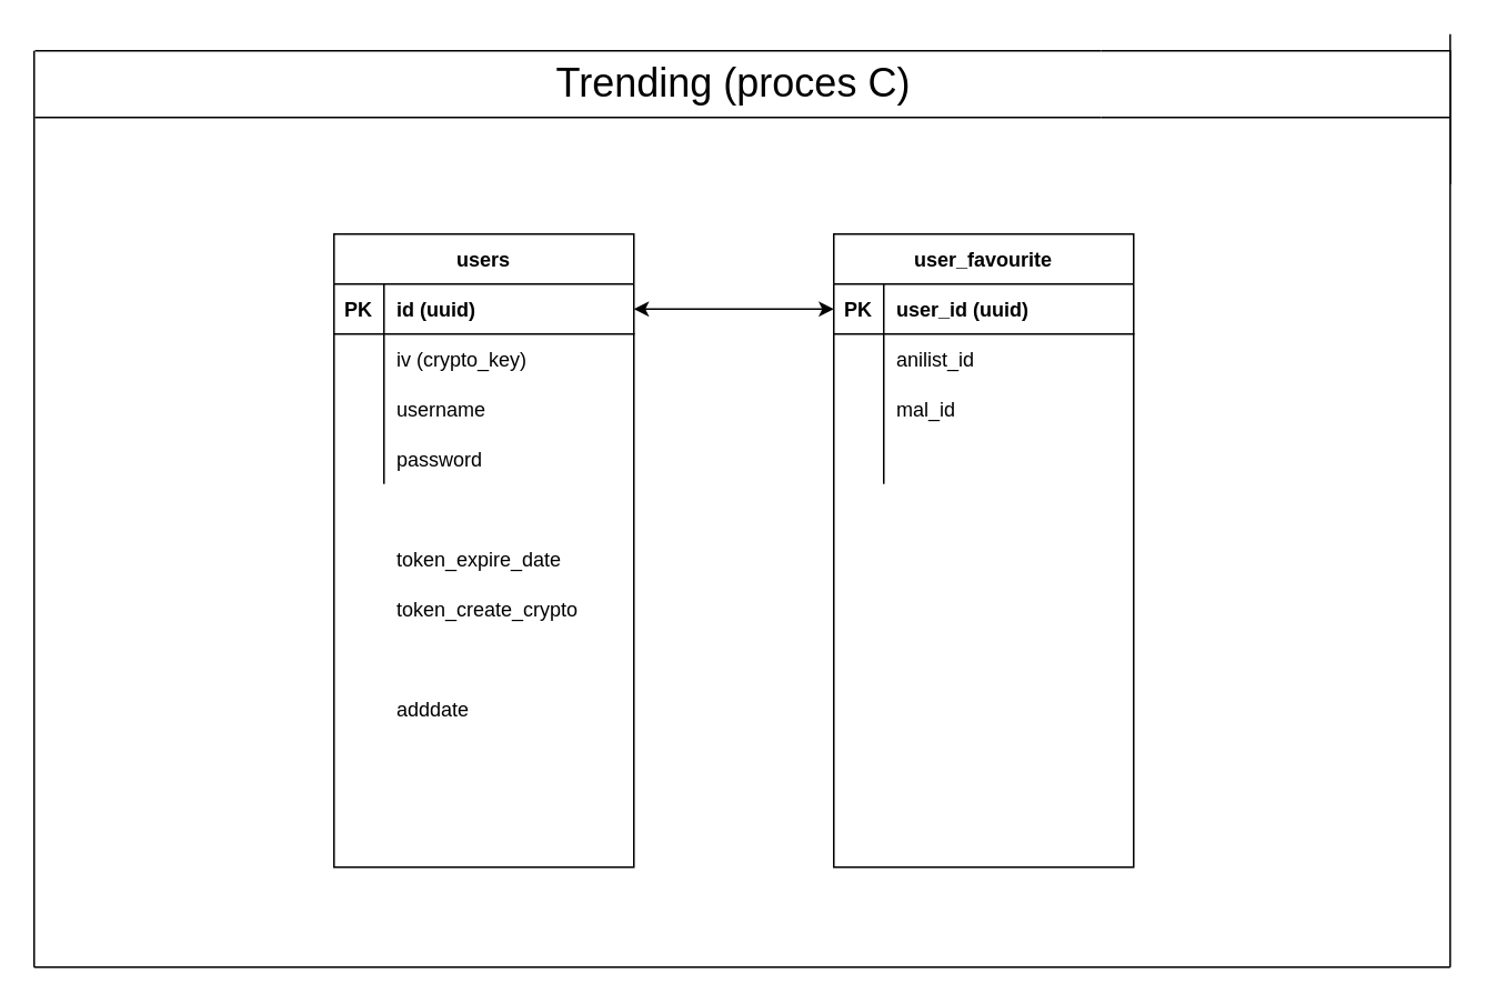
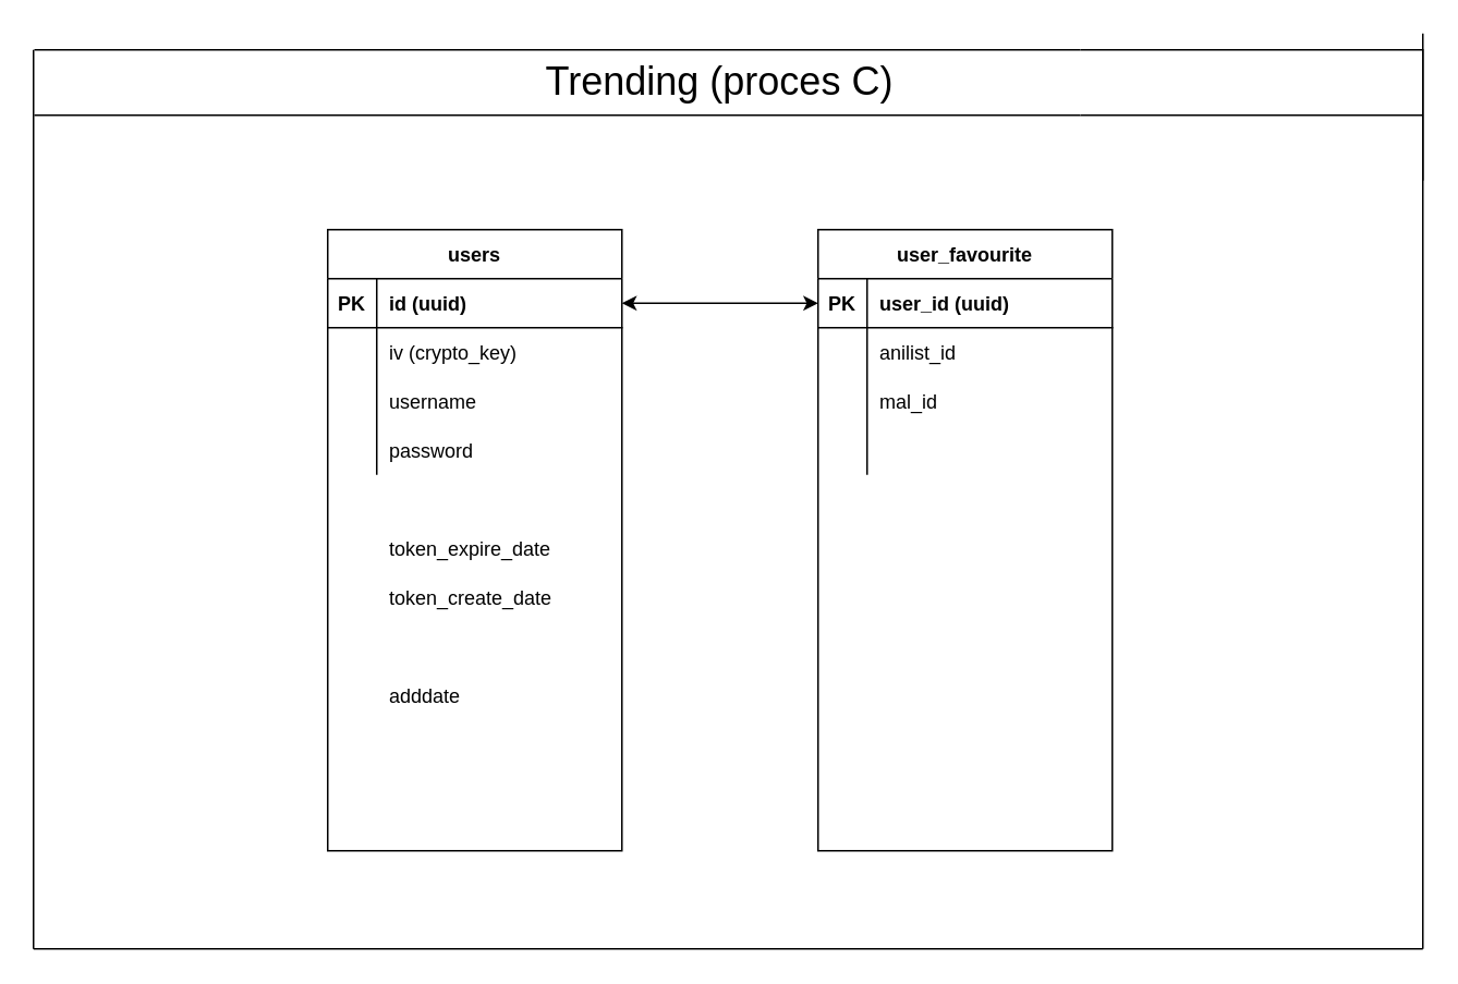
  <mxCell id="0" />
  <mxCell id="1" parent="0" />
  <mxCell id="2" value="&lt;font style=&quot;font-size: 24px&quot;&gt;Trending (proces C)&lt;/font&gt;" style="text;html=1;strokeColor=none;fillColor=none;align=center;verticalAlign=middle;whiteSpace=wrap;rounded=0;" vertex="1" parent="1"><mxGeometry x="330" y="30" width="220" height="40" as="geometry" /></mxCell>
  <mxCell id="3" value="" style="endArrow=none;html=1;" edge="1" parent="1"><mxGeometry width="50" height="50" relative="1" as="geometry"><mxPoint x="20" y="580" as="sourcePoint" /><mxPoint x="20" y="30" as="targetPoint" /></mxGeometry></mxCell>
  <mxCell id="4" value="" style="endArrow=none;html=1;" edge="1" parent="1"><mxGeometry width="50" height="50" relative="1" as="geometry"><mxPoint x="660.5" y="30" as="sourcePoint" /><mxPoint x="20.5" y="30" as="targetPoint" /></mxGeometry></mxCell>
  <mxCell id="5" value="" style="endArrow=none;html=1;" edge="1" parent="1"><mxGeometry width="50" height="50" relative="1" as="geometry"><mxPoint x="20.5" y="70" as="sourcePoint" /><mxPoint x="660.5" y="70" as="targetPoint" /></mxGeometry></mxCell>
  <mxCell id="6" value="" style="endArrow=none;html=1;" edge="1" parent="1"><mxGeometry width="50" height="50" relative="1" as="geometry"><mxPoint x="20" y="580" as="sourcePoint" /><mxPoint x="870" y="580" as="targetPoint" /></mxGeometry></mxCell>
  <mxCell id="7" value="" style="endArrow=none;html=1;rounded=0;" edge="1" parent="1"><mxGeometry width="50" height="50" relative="1" as="geometry"><mxPoint x="870" y="400" as="sourcePoint" /><mxPoint x="870" y="20" as="targetPoint" /><Array as="points"><mxPoint x="870" y="580" /><mxPoint x="870" y="400" /></Array></mxGeometry></mxCell>
  <mxCell id="8" value="" style="endArrow=none;html=1;rounded=0;" edge="1" parent="1"><mxGeometry width="50" height="50" relative="1" as="geometry"><mxPoint x="870" y="110" as="sourcePoint" /><mxPoint x="660.5" y="30" as="targetPoint" /><Array as="points"><mxPoint x="870" y="30" /></Array></mxGeometry></mxCell>
  <mxCell id="9" value="" style="endArrow=none;html=1;" edge="1" parent="1"><mxGeometry width="50" height="50" relative="1" as="geometry"><mxPoint x="660.5" y="70" as="sourcePoint" /><mxPoint x="870" y="70" as="targetPoint" /></mxGeometry></mxCell>
  <mxCell id="10" value="" style="group" vertex="1" connectable="0" parent="1"><mxGeometry x="200" y="140" width="180" height="380" as="geometry" /></mxCell>
  <mxCell id="11" value="users" style="shape=table;startSize=30;container=1;collapsible=1;childLayout=tableLayout;fixedRows=1;rowLines=0;fontStyle=1;align=center;resizeLast=1;" vertex="1" parent="10"><mxGeometry width="180" height="380" as="geometry" /></mxCell>
  <mxCell id="12" value="" style="shape=partialRectangle;collapsible=0;dropTarget=0;pointerEvents=0;fillColor=none;top=0;left=0;bottom=1;right=0;points=[[0,0.5],[1,0.5]];portConstraint=eastwest;" vertex="1" parent="11"><mxGeometry y="30" width="180" height="30" as="geometry" /></mxCell>
  <mxCell id="13" value="PK" style="shape=partialRectangle;connectable=0;fillColor=none;top=0;left=0;bottom=0;right=0;fontStyle=1;overflow=hidden;" vertex="1" parent="12"><mxGeometry width="30" height="30" as="geometry" /></mxCell>
  <mxCell id="14" value="id (uuid)" style="shape=partialRectangle;connectable=0;fillColor=none;top=0;left=0;bottom=0;right=0;align=left;spacingLeft=6;fontStyle=1;overflow=hidden;" vertex="1" parent="12"><mxGeometry x="30" width="150" height="30" as="geometry" /></mxCell>
  <mxCell id="15" value="" style="shape=partialRectangle;collapsible=0;dropTarget=0;pointerEvents=0;fillColor=none;top=0;left=0;bottom=0;right=0;points=[[0,0.5],[1,0.5]];portConstraint=eastwest;" vertex="1" parent="11"><mxGeometry y="60" width="180" height="30" as="geometry" /></mxCell>
  <mxCell id="16" value="" style="shape=partialRectangle;connectable=0;fillColor=none;top=0;left=0;bottom=0;right=0;editable=1;overflow=hidden;" vertex="1" parent="15"><mxGeometry width="30" height="30" as="geometry" /></mxCell>
  <mxCell id="17" value="iv (crypto_key)" style="shape=partialRectangle;connectable=0;fillColor=none;top=0;left=0;bottom=0;right=0;align=left;spacingLeft=6;overflow=hidden;" vertex="1" parent="15"><mxGeometry x="30" width="150" height="30" as="geometry" /></mxCell>
  <mxCell id="18" value="" style="shape=partialRectangle;collapsible=0;dropTarget=0;pointerEvents=0;fillColor=none;top=0;left=0;bottom=0;right=0;points=[[0,0.5],[1,0.5]];portConstraint=eastwest;" vertex="1" parent="11"><mxGeometry y="90" width="180" height="30" as="geometry" /></mxCell>
  <mxCell id="19" value="" style="shape=partialRectangle;connectable=0;fillColor=none;top=0;left=0;bottom=0;right=0;editable=1;overflow=hidden;" vertex="1" parent="18"><mxGeometry width="30" height="30" as="geometry" /></mxCell>
  <mxCell id="20" value="username" style="shape=partialRectangle;connectable=0;fillColor=none;top=0;left=0;bottom=0;right=0;align=left;spacingLeft=6;overflow=hidden;" vertex="1" parent="18"><mxGeometry x="30" width="150" height="30" as="geometry" /></mxCell>
  <mxCell id="21" value="" style="shape=partialRectangle;collapsible=0;dropTarget=0;pointerEvents=0;fillColor=none;top=0;left=0;bottom=0;right=0;points=[[0,0.5],[1,0.5]];portConstraint=eastwest;" vertex="1" parent="11"><mxGeometry y="120" width="180" height="30" as="geometry" /></mxCell>
  <mxCell id="22" value="" style="shape=partialRectangle;connectable=0;fillColor=none;top=0;left=0;bottom=0;right=0;editable=1;overflow=hidden;" vertex="1" parent="21"><mxGeometry width="30" height="30" as="geometry" /></mxCell>
  <mxCell id="23" value="password" style="shape=partialRectangle;connectable=0;fillColor=none;top=0;left=0;bottom=0;right=0;align=left;spacingLeft=6;overflow=hidden;" vertex="1" parent="21"><mxGeometry x="30" width="150" height="30" as="geometry" /></mxCell>
  <mxCell id="24" value="token_expire_date" style="shape=partialRectangle;connectable=0;fillColor=none;top=0;left=0;bottom=0;right=0;align=left;spacingLeft=6;overflow=hidden;" vertex="1" parent="10"><mxGeometry x="30" y="180" width="150" height="30" as="geometry" /></mxCell>
- <mxCell id="25" value="token_create_crypto" style="shape=partialRectangle;connectable=0;fillColor=none;top=0;left=0;bottom=0;right=0;align=left;spacingLeft=6;overflow=hidden;" vertex="1" parent="10"><mxGeometry x="30" y="210" width="150" height="30" as="geometry" /></mxCell>
+ <mxCell id="25" value="token_create_date" style="shape=partialRectangle;connectable=0;fillColor=none;top=0;left=0;bottom=0;right=0;align=left;spacingLeft=6;overflow=hidden;" vertex="1" parent="10"><mxGeometry x="30" y="210" width="150" height="30" as="geometry" /></mxCell>
  <mxCell id="26" value="adddate" style="shape=partialRectangle;connectable=0;fillColor=none;top=0;left=0;bottom=0;right=0;align=left;spacingLeft=6;overflow=hidden;" vertex="1" parent="10"><mxGeometry x="30" y="270" width="150" height="30" as="geometry" /></mxCell>
  <mxCell id="27" value="" style="endArrow=classic;startArrow=classic;html=1;entryX=0;entryY=0.5;entryDx=0;entryDy=0;exitX=1;exitY=0.5;exitDx=0;exitDy=0;" edge="1" parent="1" source="12" target="29"><mxGeometry width="50" height="50" relative="1" as="geometry"><mxPoint x="480" y="300" as="sourcePoint" /><mxPoint x="530" y="250" as="targetPoint" /></mxGeometry></mxCell>
  <mxCell id="28" value="user_favourite" style="shape=table;startSize=30;container=1;collapsible=1;childLayout=tableLayout;fixedRows=1;rowLines=0;fontStyle=1;align=center;resizeLast=1;" vertex="1" parent="1"><mxGeometry x="500" y="140" width="180" height="380" as="geometry" /></mxCell>
  <mxCell id="29" value="" style="shape=partialRectangle;collapsible=0;dropTarget=0;pointerEvents=0;fillColor=none;top=0;left=0;bottom=1;right=0;points=[[0,0.5],[1,0.5]];portConstraint=eastwest;" vertex="1" parent="28"><mxGeometry y="30" width="180" height="30" as="geometry" /></mxCell>
  <mxCell id="30" value="PK" style="shape=partialRectangle;connectable=0;fillColor=none;top=0;left=0;bottom=0;right=0;fontStyle=1;overflow=hidden;" vertex="1" parent="29"><mxGeometry width="30" height="30" as="geometry" /></mxCell>
  <mxCell id="31" value="user_id (uuid)" style="shape=partialRectangle;connectable=0;fillColor=none;top=0;left=0;bottom=0;right=0;align=left;spacingLeft=6;fontStyle=1;overflow=hidden;" vertex="1" parent="29"><mxGeometry x="30" width="150" height="30" as="geometry" /></mxCell>
  <mxCell id="32" value="" style="shape=partialRectangle;collapsible=0;dropTarget=0;pointerEvents=0;fillColor=none;top=0;left=0;bottom=0;right=0;points=[[0,0.5],[1,0.5]];portConstraint=eastwest;" vertex="1" parent="28"><mxGeometry y="60" width="180" height="30" as="geometry" /></mxCell>
  <mxCell id="33" value="" style="shape=partialRectangle;connectable=0;fillColor=none;top=0;left=0;bottom=0;right=0;editable=1;overflow=hidden;" vertex="1" parent="32"><mxGeometry width="30" height="30" as="geometry" /></mxCell>
  <mxCell id="34" value="anilist_id" style="shape=partialRectangle;connectable=0;fillColor=none;top=0;left=0;bottom=0;right=0;align=left;spacingLeft=6;overflow=hidden;" vertex="1" parent="32"><mxGeometry x="30" width="150" height="30" as="geometry" /></mxCell>
  <mxCell id="35" value="" style="shape=partialRectangle;collapsible=0;dropTarget=0;pointerEvents=0;fillColor=none;top=0;left=0;bottom=0;right=0;points=[[0,0.5],[1,0.5]];portConstraint=eastwest;" vertex="1" parent="28"><mxGeometry y="90" width="180" height="30" as="geometry" /></mxCell>
  <mxCell id="36" value="" style="shape=partialRectangle;connectable=0;fillColor=none;top=0;left=0;bottom=0;right=0;editable=1;overflow=hidden;" vertex="1" parent="35"><mxGeometry width="30" height="30" as="geometry" /></mxCell>
  <mxCell id="37" value="mal_id" style="shape=partialRectangle;connectable=0;fillColor=none;top=0;left=0;bottom=0;right=0;align=left;spacingLeft=6;overflow=hidden;" vertex="1" parent="35"><mxGeometry x="30" width="150" height="30" as="geometry" /></mxCell>
  <mxCell id="38" value="" style="shape=partialRectangle;collapsible=0;dropTarget=0;pointerEvents=0;fillColor=none;top=0;left=0;bottom=0;right=0;points=[[0,0.5],[1,0.5]];portConstraint=eastwest;" vertex="1" parent="28"><mxGeometry y="120" width="180" height="30" as="geometry" /></mxCell>
  <mxCell id="39" value="" style="shape=partialRectangle;connectable=0;fillColor=none;top=0;left=0;bottom=0;right=0;editable=1;overflow=hidden;" vertex="1" parent="38"><mxGeometry width="30" height="30" as="geometry" /></mxCell>
  <mxCell id="40" value="" style="shape=partialRectangle;connectable=0;fillColor=none;top=0;left=0;bottom=0;right=0;align=left;spacingLeft=6;overflow=hidden;" vertex="1" parent="38"><mxGeometry x="30" width="150" height="30" as="geometry" /></mxCell>
